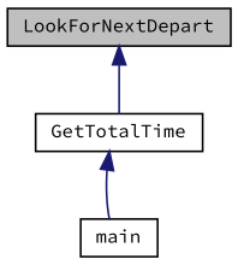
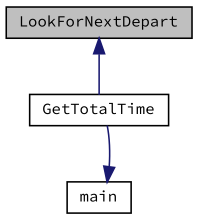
  digraph {
    fontname="Source Code Pro"
    rankdir=TB
    node [color=black fillcolor=white fontname="Source Code Pro" fontsize=10 shape=record style=filled]
    edge [color=midnightblue dir=back fontname="Source Code Pro" fontsize=10 labelfontname=Helvetica labelfontsize=10 style=solid]
    n1 [fillcolor=grey75 fontcolor=black height=0.2 label=LookForNextDepart width=0.4]
    n2 [height=0.2 label=GetTotalTime width=0.4]
    n3 [height=0.2 label=main width=0.4]
    n1 -> n2
-   n2 -> n3
+   n3 -> n2
  }
